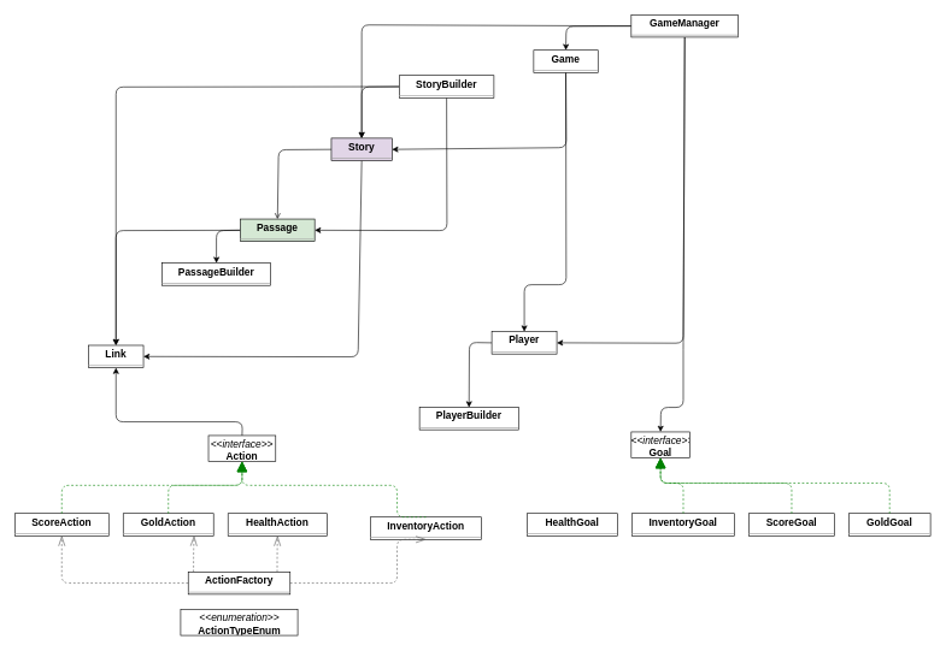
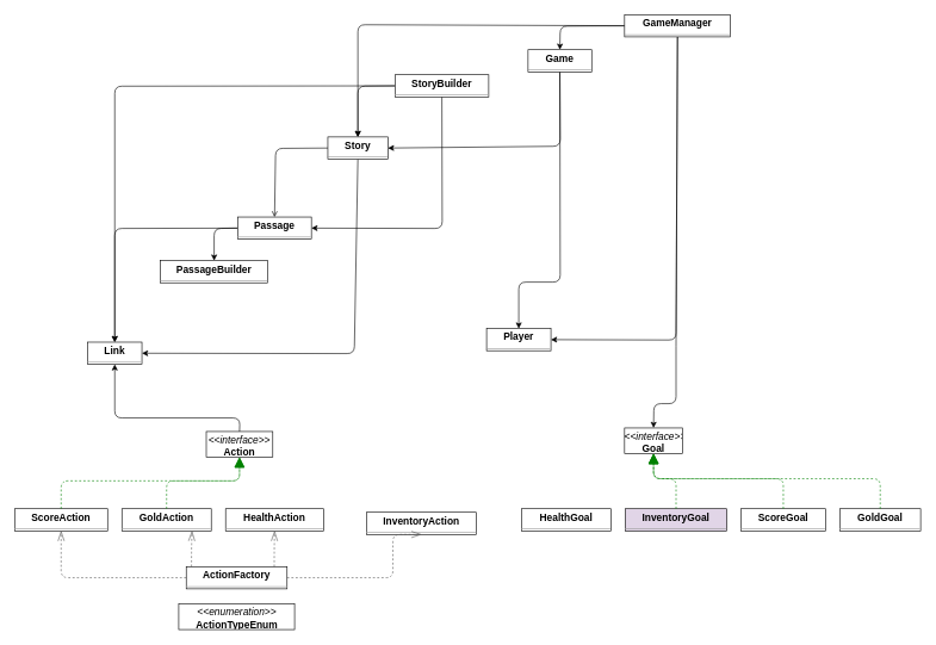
  <mxCell id="0" />
  <mxCell id="1" parent="0" />
  <mxCell id="2" style="edgeStyle=none;html=1;exitX=0.5;exitY=0;exitDx=0;exitDy=0;entryX=0.5;entryY=1;entryDx=0;entryDy=0;" edge="1" parent="1" source="3" target="21"><mxGeometry relative="1" as="geometry"><Array as="points"><mxPoint x="335" y="584" /><mxPoint x="160" y="584" /></Array></mxGeometry></mxCell>
  <mxCell id="3" value="&lt;p style=&quot;margin:0px;margin-top:4px;text-align:center;&quot;&gt;&lt;i&gt;&amp;lt;&amp;lt;interface&amp;gt;&amp;gt;&lt;/i&gt;&lt;br/&gt;&lt;b&gt;Action&lt;/b&gt;&lt;/p&gt;&lt;hr size=&quot;1&quot;/&gt;" style="verticalAlign=top;align=left;overflow=fill;fontSize=14;fontFamily=Helvetica;html=1;rounded=0;shadow=0;comic=0;labelBackgroundColor=none;strokeWidth=1;" parent="1" vertex="1"><mxGeometry x="288" y="603" width="93" height="36" as="geometry" /></mxCell>
  <mxCell id="4" value="&lt;p style=&quot;margin:0px;margin-top:4px;text-align:center;&quot;&gt;&lt;b&gt;ActionFactory&lt;/b&gt;&lt;/p&gt;&lt;hr size=&quot;1&quot;/&gt;" style="verticalAlign=top;align=left;overflow=fill;fontSize=14;fontFamily=Helvetica;html=1;rounded=0;shadow=0;comic=0;labelBackgroundColor=none;strokeWidth=1;" parent="1" vertex="1"><mxGeometry x="260" y="792" width="141" height="31" as="geometry" /></mxCell>
  <mxCell id="5" value="&lt;p style=&quot;margin:0px;margin-top:4px;text-align:center;&quot;&gt;&lt;i&gt;&amp;lt;&amp;lt;enumeration&amp;gt;&amp;gt;&lt;/i&gt;&lt;br/&gt;&lt;b&gt;ActionTypeEnum&lt;/b&gt;&lt;/p&gt;&lt;hr size=&quot;1&quot;/&gt;" style="verticalAlign=top;align=left;overflow=fill;fontSize=14;fontFamily=Helvetica;html=1;rounded=0;shadow=0;comic=0;labelBackgroundColor=none;strokeWidth=1;" parent="1" vertex="1"><mxGeometry x="249.5" y="844" width="162" height="36" as="geometry" /></mxCell>
  <mxCell id="6" style="edgeStyle=none;html=1;exitX=0.5;exitY=1;exitDx=0;exitDy=0;entryX=0.5;entryY=0;entryDx=0;entryDy=0;" edge="1" parent="1" source="8" target="27"><mxGeometry relative="1" as="geometry"><Array as="points"><mxPoint x="783" y="394" /><mxPoint x="725" y="394" /></Array></mxGeometry></mxCell>
  <mxCell id="7" style="edgeStyle=none;html=1;exitX=0.5;exitY=1;exitDx=0;exitDy=0;entryX=1;entryY=0.5;entryDx=0;entryDy=0;" edge="1" parent="1" source="8" target="33"><mxGeometry relative="1" as="geometry"><Array as="points"><mxPoint x="783" y="204" /></Array></mxGeometry></mxCell>
  <mxCell id="8" value="&lt;p style=&quot;margin:0px;margin-top:4px;text-align:center;&quot;&gt;&lt;b&gt;Game&lt;/b&gt;&lt;/p&gt;&lt;hr size=&quot;1&quot;/&gt;" style="verticalAlign=top;align=left;overflow=fill;fontSize=14;fontFamily=Helvetica;html=1;rounded=0;shadow=0;comic=0;labelBackgroundColor=none;strokeWidth=1;" parent="1" vertex="1"><mxGeometry x="738" y="69" width="89" height="31" as="geometry" /></mxCell>
  <mxCell id="9" style="edgeStyle=none;html=1;exitX=0.5;exitY=1;exitDx=0;exitDy=0;entryX=0.5;entryY=0;entryDx=0;entryDy=0;" edge="1" parent="1" source="13" target="14"><mxGeometry relative="1" as="geometry"><Array as="points"><mxPoint x="945" y="474" /><mxPoint x="945" y="564" /><mxPoint x="914" y="564" /></Array></mxGeometry></mxCell>
  <mxCell id="10" style="edgeStyle=none;html=1;exitX=0.5;exitY=1;exitDx=0;exitDy=0;entryX=1;entryY=0.5;entryDx=0;entryDy=0;" edge="1" parent="1" source="13" target="27"><mxGeometry relative="1" as="geometry"><Array as="points"><mxPoint x="945" y="475" /></Array></mxGeometry></mxCell>
  <mxCell id="11" style="edgeStyle=none;html=1;exitX=0;exitY=0.5;exitDx=0;exitDy=0;entryX=0.5;entryY=0;entryDx=0;entryDy=0;" edge="1" parent="1" source="13" target="33"><mxGeometry relative="1" as="geometry"><Array as="points"><mxPoint x="500" y="34" /></Array></mxGeometry></mxCell>
  <mxCell id="12" style="edgeStyle=none;html=1;exitX=0;exitY=0.5;exitDx=0;exitDy=0;entryX=0.5;entryY=0;entryDx=0;entryDy=0;" edge="1" parent="1" source="13" target="8"><mxGeometry relative="1" as="geometry"><Array as="points"><mxPoint x="783" y="36" /></Array></mxGeometry></mxCell>
  <mxCell id="13" value="&lt;p style=&quot;margin:0px;margin-top:4px;text-align:center;&quot;&gt;&lt;b&gt;GameManager&lt;/b&gt;&lt;/p&gt;&lt;hr size=&quot;1&quot;/&gt;" style="verticalAlign=top;align=left;overflow=fill;fontSize=14;fontFamily=Helvetica;html=1;rounded=0;shadow=0;comic=0;labelBackgroundColor=none;strokeWidth=1;" parent="1" vertex="1"><mxGeometry x="873" y="20" width="148" height="31" as="geometry" /></mxCell>
  <mxCell id="14" value="&lt;p style=&quot;margin:0px;margin-top:4px;text-align:center;&quot;&gt;&lt;i&gt;&amp;lt;&amp;lt;interface&amp;gt;&amp;gt;&lt;/i&gt;&lt;br/&gt;&lt;b&gt;Goal&lt;/b&gt;&lt;/p&gt;&lt;hr size=&quot;1&quot;/&gt;" style="verticalAlign=top;align=left;overflow=fill;fontSize=14;fontFamily=Helvetica;html=1;rounded=0;shadow=0;comic=0;labelBackgroundColor=none;strokeWidth=1;" parent="1" vertex="1"><mxGeometry x="873" y="598" width="81" height="36" as="geometry" /></mxCell>
  <mxCell id="15" value="&lt;p style=&quot;margin:0px;margin-top:4px;text-align:center;&quot;&gt;&lt;b&gt;GoldAction&lt;/b&gt;&lt;/p&gt;&lt;hr size=&quot;1&quot;/&gt;" style="verticalAlign=top;align=left;overflow=fill;fontSize=14;fontFamily=Helvetica;html=1;rounded=0;shadow=0;comic=0;labelBackgroundColor=none;strokeWidth=1;" parent="1" vertex="1"><mxGeometry x="170" y="711" width="125" height="31" as="geometry" /></mxCell>
  <mxCell id="16" value="&lt;p style=&quot;margin:0px;margin-top:4px;text-align:center;&quot;&gt;&lt;b&gt;GoldGoal&lt;/b&gt;&lt;/p&gt;&lt;hr size=&quot;1&quot;/&gt;" style="verticalAlign=top;align=left;overflow=fill;fontSize=14;fontFamily=Helvetica;html=1;rounded=0;shadow=0;comic=0;labelBackgroundColor=none;strokeWidth=1;" parent="1" vertex="1"><mxGeometry x="1174" y="711" width="113" height="31" as="geometry" /></mxCell>
  <mxCell id="17" value="&lt;p style=&quot;margin:0px;margin-top:4px;text-align:center;&quot;&gt;&lt;b&gt;HealthAction&lt;/b&gt;&lt;/p&gt;&lt;hr size=&quot;1&quot;/&gt;" style="verticalAlign=top;align=left;overflow=fill;fontSize=14;fontFamily=Helvetica;html=1;rounded=0;shadow=0;comic=0;labelBackgroundColor=none;strokeWidth=1;" parent="1" vertex="1"><mxGeometry x="315" y="711" width="137" height="31" as="geometry" /></mxCell>
  <mxCell id="18" value="&lt;p style=&quot;margin:0px;margin-top:4px;text-align:center;&quot;&gt;&lt;b&gt;HealthGoal&lt;/b&gt;&lt;/p&gt;&lt;hr size=&quot;1&quot;/&gt;" style="verticalAlign=top;align=left;overflow=fill;fontSize=14;fontFamily=Helvetica;html=1;rounded=0;shadow=0;comic=0;labelBackgroundColor=none;strokeWidth=1;" parent="1" vertex="1"><mxGeometry x="729" y="711" width="125" height="31" as="geometry" /></mxCell>
  <mxCell id="19" value="&lt;p style=&quot;margin:0px;margin-top:4px;text-align:center;&quot;&gt;&lt;b&gt;InventoryAction&lt;/b&gt;&lt;/p&gt;&lt;hr size=&quot;1&quot;/&gt;" style="verticalAlign=top;align=left;overflow=fill;fontSize=14;fontFamily=Helvetica;html=1;rounded=0;shadow=0;comic=0;labelBackgroundColor=none;strokeWidth=1;" parent="1" vertex="1"><mxGeometry x="512" y="716" width="154" height="31" as="geometry" /></mxCell>
- <mxCell id="20" value="&lt;p style=&quot;margin:0px;margin-top:4px;text-align:center;&quot;&gt;&lt;b&gt;InventoryGoal&lt;/b&gt;&lt;/p&gt;&lt;hr size=&quot;1&quot;/&gt;" style="verticalAlign=top;align=left;overflow=fill;fontSize=14;fontFamily=Helvetica;html=1;rounded=0;shadow=0;comic=0;labelBackgroundColor=none;strokeWidth=1;" parent="1" vertex="1"><mxGeometry x="874" y="711" width="142" height="31" as="geometry" /></mxCell>
+ <mxCell id="20" value="&lt;p style=&quot;margin:0px;margin-top:4px;text-align:center;&quot;&gt;&lt;b&gt;InventoryGoal&lt;/b&gt;&lt;/p&gt;&lt;hr size=&quot;1&quot;/&gt;" style="verticalAlign=top;align=left;overflow=fill;fontSize=14;fontFamily=Helvetica;html=1;rounded=0;shadow=0;comic=0;labelBackgroundColor=none;strokeWidth=1;fillColor=#e1d5e7;" parent="1" vertex="1"><mxGeometry x="874" y="711" width="142" height="31" as="geometry" /></mxCell>
  <mxCell id="21" value="&lt;p style=&quot;margin:0px;margin-top:4px;text-align:center;&quot;&gt;&lt;b&gt;Link&lt;/b&gt;&lt;/p&gt;&lt;hr size=&quot;1&quot;/&gt;" style="verticalAlign=top;align=left;overflow=fill;fontSize=14;fontFamily=Helvetica;html=1;rounded=0;shadow=0;comic=0;labelBackgroundColor=none;strokeWidth=1;" parent="1" vertex="1"><mxGeometry x="122" y="478" width="76" height="31" as="geometry" /></mxCell>
  <mxCell id="22" style="edgeStyle=none;html=1;exitX=0;exitY=0.5;exitDx=0;exitDy=0;entryX=0.5;entryY=0;entryDx=0;entryDy=0;" edge="1" parent="1" source="24" target="21"><mxGeometry relative="1" as="geometry"><Array as="points"><mxPoint x="160" y="319" /></Array></mxGeometry></mxCell>
  <mxCell id="23" style="edgeStyle=none;html=1;exitX=0;exitY=0.5;exitDx=0;exitDy=0;entryX=0.5;entryY=0;entryDx=0;entryDy=0;" edge="1" parent="1" source="24" target="25"><mxGeometry relative="1" as="geometry"><Array as="points"><mxPoint x="299" y="319" /></Array></mxGeometry></mxCell>
- <mxCell id="24" value="&lt;p style=&quot;margin:0px;margin-top:4px;text-align:center;&quot;&gt;&lt;b&gt;Passage&lt;/b&gt;&lt;/p&gt;&lt;hr size=&quot;1&quot;/&gt;" style="verticalAlign=top;align=left;overflow=fill;fontSize=14;fontFamily=Helvetica;html=1;rounded=0;shadow=0;comic=0;labelBackgroundColor=none;strokeWidth=1;fillColor=#d5e8d4;" parent="1" vertex="1"><mxGeometry x="332" y="303" width="103" height="31" as="geometry" /></mxCell>
+ <mxCell id="24" value="&lt;p style=&quot;margin:0px;margin-top:4px;text-align:center;&quot;&gt;&lt;b&gt;Passage&lt;/b&gt;&lt;/p&gt;&lt;hr size=&quot;1&quot;/&gt;" style="verticalAlign=top;align=left;overflow=fill;fontSize=14;fontFamily=Helvetica;html=1;rounded=0;shadow=0;comic=0;labelBackgroundColor=none;strokeWidth=1;" parent="1" vertex="1"><mxGeometry x="332" y="303" width="103" height="31" as="geometry" /></mxCell>
  <mxCell id="25" value="&lt;p style=&quot;margin:0px;margin-top:4px;text-align:center;&quot;&gt;&lt;b&gt;PassageBuilder&lt;/b&gt;&lt;/p&gt;&lt;hr size=&quot;1&quot;/&gt;" style="verticalAlign=top;align=left;overflow=fill;fontSize=14;fontFamily=Helvetica;html=1;rounded=0;shadow=0;comic=0;labelBackgroundColor=none;strokeWidth=1;" parent="1" vertex="1"><mxGeometry x="224" y="364" width="150" height="31" as="geometry" /></mxCell>
- <mxCell id="26" style="edgeStyle=none;html=1;exitX=0;exitY=0.5;exitDx=0;exitDy=0;entryX=0.5;entryY=0;entryDx=0;entryDy=0;" edge="1" parent="1" source="27" target="28"><mxGeometry relative="1" as="geometry"><Array as="points"><mxPoint x="649" y="474" /></Array></mxGeometry></mxCell>
  <mxCell id="27" value="&lt;p style=&quot;margin:0px;margin-top:4px;text-align:center;&quot;&gt;&lt;b&gt;Player&lt;/b&gt;&lt;/p&gt;&lt;hr size=&quot;1&quot;/&gt;" style="verticalAlign=top;align=left;overflow=fill;fontSize=14;fontFamily=Helvetica;html=1;rounded=0;shadow=0;comic=0;labelBackgroundColor=none;strokeWidth=1;" parent="1" vertex="1"><mxGeometry x="680" y="459" width="90" height="31" as="geometry" /></mxCell>
- <mxCell id="28" value="&lt;p style=&quot;margin:0px;margin-top:4px;text-align:center;&quot;&gt;&lt;b&gt;PlayerBuilder&lt;/b&gt;&lt;/p&gt;&lt;hr size=&quot;1&quot;/&gt;" style="verticalAlign=top;align=left;overflow=fill;fontSize=14;fontFamily=Helvetica;html=1;rounded=0;shadow=0;comic=0;labelBackgroundColor=none;strokeWidth=1;" parent="1" vertex="1"><mxGeometry x="580" y="564" width="137" height="31" as="geometry" /></mxCell>
  <mxCell id="29" value="&lt;p style=&quot;margin:0px;margin-top:4px;text-align:center;&quot;&gt;&lt;b&gt;ScoreAction&lt;/b&gt;&lt;/p&gt;&lt;hr size=&quot;1&quot;/&gt;" style="verticalAlign=top;align=left;overflow=fill;fontSize=14;fontFamily=Helvetica;html=1;rounded=0;shadow=0;comic=0;labelBackgroundColor=none;strokeWidth=1;" parent="1" vertex="1"><mxGeometry x="20" y="711" width="130" height="31" as="geometry" /></mxCell>
  <mxCell id="30" value="&lt;p style=&quot;margin:0px;margin-top:4px;text-align:center;&quot;&gt;&lt;b&gt;ScoreGoal&lt;/b&gt;&lt;/p&gt;&lt;hr size=&quot;1&quot;/&gt;" style="verticalAlign=top;align=left;overflow=fill;fontSize=14;fontFamily=Helvetica;html=1;rounded=0;shadow=0;comic=0;labelBackgroundColor=none;strokeWidth=1;" parent="1" vertex="1"><mxGeometry x="1036" y="711" width="118" height="31" as="geometry" /></mxCell>
  <mxCell id="31" style="edgeStyle=none;html=1;exitX=0.5;exitY=1;exitDx=0;exitDy=0;entryX=1;entryY=0.5;entryDx=0;entryDy=0;" edge="1" parent="1" source="33" target="21"><mxGeometry relative="1" as="geometry"><Array as="points"><mxPoint x="495" y="494" /></Array></mxGeometry></mxCell>
  <mxCell id="32" style="edgeStyle=none;html=1;exitX=0;exitY=0.5;exitDx=0;exitDy=0;entryX=0.5;entryY=0;entryDx=0;entryDy=0;endArrow=open;" edge="1" parent="1" source="33" target="24"><mxGeometry relative="1" as="geometry"><Array as="points"><mxPoint x="385" y="207" /></Array></mxGeometry></mxCell>
- <mxCell id="33" value="&lt;p style=&quot;margin:0px;margin-top:4px;text-align:center;&quot;&gt;&lt;b&gt;Story&lt;/b&gt;&lt;/p&gt;&lt;hr size=&quot;1&quot;/&gt;" style="verticalAlign=top;align=left;overflow=fill;fontSize=14;fontFamily=Helvetica;html=1;rounded=0;shadow=0;comic=0;labelBackgroundColor=none;strokeWidth=1;fillColor=#e1d5e7;" parent="1" vertex="1"><mxGeometry x="458" y="191" width="84" height="31" as="geometry" /></mxCell>
+ <mxCell id="33" value="&lt;p style=&quot;margin:0px;margin-top:4px;text-align:center;&quot;&gt;&lt;b&gt;Story&lt;/b&gt;&lt;/p&gt;&lt;hr size=&quot;1&quot;/&gt;" style="verticalAlign=top;align=left;overflow=fill;fontSize=14;fontFamily=Helvetica;html=1;rounded=0;shadow=0;comic=0;labelBackgroundColor=none;strokeWidth=1;" parent="1" vertex="1"><mxGeometry x="458" y="191" width="84" height="31" as="geometry" /></mxCell>
  <mxCell id="34" style="edgeStyle=none;html=1;exitX=0;exitY=0.5;exitDx=0;exitDy=0;entryX=0.5;entryY=0;entryDx=0;entryDy=0;" edge="1" parent="1" source="37" target="21"><mxGeometry relative="1" as="geometry"><Array as="points"><mxPoint x="160" y="120" /></Array></mxGeometry></mxCell>
  <mxCell id="35" style="edgeStyle=none;html=1;exitX=0;exitY=0.5;exitDx=0;exitDy=0;entryX=0.5;entryY=0;entryDx=0;entryDy=0;" edge="1" parent="1" source="37" target="33"><mxGeometry relative="1" as="geometry"><Array as="points"><mxPoint x="500" y="120" /></Array></mxGeometry></mxCell>
  <mxCell id="36" style="edgeStyle=none;html=1;exitX=0.5;exitY=1;exitDx=0;exitDy=0;entryX=1;entryY=0.5;entryDx=0;entryDy=0;" edge="1" parent="1" source="37" target="24"><mxGeometry relative="1" as="geometry"><Array as="points"><mxPoint x="618" y="319" /></Array></mxGeometry></mxCell>
  <mxCell id="37" value="&lt;p style=&quot;margin:0px;margin-top:4px;text-align:center;&quot;&gt;&lt;b&gt;StoryBuilder&lt;/b&gt;&lt;/p&gt;&lt;hr size=&quot;1&quot;/&gt;" style="verticalAlign=top;align=left;overflow=fill;fontSize=14;fontFamily=Helvetica;html=1;rounded=0;shadow=0;comic=0;labelBackgroundColor=none;strokeWidth=1;" parent="1" vertex="1"><mxGeometry x="552" y="104" width="131" height="31" as="geometry" /></mxCell>
  <mxCell id="38" value="" style="html=1;rounded=1;edgeStyle=orthogonalEdgeStyle;dashed=1;startArrow=none;endArrow=openThin;endSize=12;strokeColor=#595959;exitX=0.053;exitY=0.001;exitDx=0;exitDy=0;entryX=0.785;entryY=1.001;entryDx=0;entryDy=0;" parent="1" source="4" target="15" edge="1"><mxGeometry width="50" height="50" relative="1" as="geometry"><Array as="points" /></mxGeometry></mxCell>
  <mxCell id="39" value="" style="html=1;rounded=1;edgeStyle=orthogonalEdgeStyle;dashed=1;startArrow=none;endArrow=openThin;endSize=12;strokeColor=#595959;exitX=0.872;exitY=0.001;exitDx=0;exitDy=0;entryX=0.500;entryY=1.001;entryDx=0;entryDy=0;" parent="1" source="4" target="17" edge="1"><mxGeometry width="50" height="50" relative="1" as="geometry"><Array as="points" /></mxGeometry></mxCell>
  <mxCell id="40" value="" style="html=1;rounded=1;edgeStyle=orthogonalEdgeStyle;dashed=1;startArrow=none;endArrow=openThin;endSize=12;strokeColor=#595959;exitX=1.000;exitY=0.500;exitDx=0;exitDy=0;entryX=0.500;entryY=1.001;entryDx=0;entryDy=0;" parent="1" source="4" target="19" edge="1"><mxGeometry width="50" height="50" relative="1" as="geometry"><Array as="points"><mxPoint x="549" y="807" /></Array></mxGeometry></mxCell>
  <mxCell id="41" value="" style="html=1;rounded=1;edgeStyle=orthogonalEdgeStyle;dashed=1;startArrow=none;endArrow=openThin;endSize=12;strokeColor=#595959;exitX=0.000;exitY=0.500;exitDx=0;exitDy=0;entryX=0.500;entryY=1.001;entryDx=0;entryDy=0;" parent="1" source="4" target="29" edge="1"><mxGeometry width="50" height="50" relative="1" as="geometry"><Array as="points"><mxPoint x="85" y="807" /></Array></mxGeometry></mxCell>
  <mxCell id="42" value="" style="html=1;rounded=1;edgeStyle=orthogonalEdgeStyle;dashed=1;startArrow=none;endArrow=block;endSize=12;strokeColor=#008200;exitX=0.500;exitY=0.001;exitDx=0;exitDy=0;entryX=0.500;entryY=1.001;entryDx=0;entryDy=0;" parent="1" source="15" target="3" edge="1"><mxGeometry width="50" height="50" relative="1" as="geometry"><Array as="points"><mxPoint x="232" y="672" /><mxPoint x="334" y="672" /></Array></mxGeometry></mxCell>
  <mxCell id="43" value="" style="html=1;rounded=1;edgeStyle=orthogonalEdgeStyle;dashed=1;startArrow=none;endArrow=block;endSize=12;strokeColor=#008200;exitX=0.500;exitY=0.001;exitDx=0;exitDy=0;entryX=0.500;entryY=1.001;entryDx=0;entryDy=0;" parent="1" source="16" target="14" edge="1"><mxGeometry width="50" height="50" relative="1" as="geometry"><Array as="points"><mxPoint x="1230" y="669" /><mxPoint x="913" y="669" /></Array></mxGeometry></mxCell>
- <mxCell id="44" value="" style="html=1;rounded=1;edgeStyle=orthogonalEdgeStyle;dashed=1;startArrow=none;endArrow=block;endSize=12;strokeColor=#008200;exitX=0.500;exitY=0.001;exitDx=0;exitDy=0;entryX=0.500;entryY=1.001;entryDx=0;entryDy=0;" parent="1" source="19" target="3" edge="1"><mxGeometry width="50" height="50" relative="1" as="geometry"><Array as="points"><mxPoint x="549" y="672" /><mxPoint x="334" y="672" /></Array></mxGeometry></mxCell>
  <mxCell id="45" value="" style="html=1;rounded=1;edgeStyle=orthogonalEdgeStyle;dashed=1;startArrow=none;endArrow=block;endSize=12;strokeColor=#008200;exitX=0.500;exitY=0.001;exitDx=0;exitDy=0;entryX=0.500;entryY=1.001;entryDx=0;entryDy=0;" parent="1" source="20" target="14" edge="1"><mxGeometry width="50" height="50" relative="1" as="geometry"><Array as="points"><mxPoint x="945" y="669" /><mxPoint x="913" y="669" /></Array></mxGeometry></mxCell>
  <mxCell id="46" value="" style="html=1;rounded=1;edgeStyle=orthogonalEdgeStyle;dashed=1;startArrow=none;endArrow=block;endSize=12;strokeColor=#008200;exitX=0.500;exitY=0.001;exitDx=0;exitDy=0;entryX=0.500;entryY=1.001;entryDx=0;entryDy=0;" parent="1" source="29" target="3" edge="1"><mxGeometry width="50" height="50" relative="1" as="geometry"><Array as="points"><mxPoint x="85" y="672" /><mxPoint x="334" y="672" /></Array></mxGeometry></mxCell>
  <mxCell id="47" value="" style="html=1;rounded=1;edgeStyle=orthogonalEdgeStyle;dashed=1;startArrow=none;endArrow=block;endSize=12;strokeColor=#008200;exitX=0.500;exitY=0.001;exitDx=0;exitDy=0;entryX=0.500;entryY=1.001;entryDx=0;entryDy=0;" parent="1" source="30" target="14" edge="1"><mxGeometry width="50" height="50" relative="1" as="geometry"><Array as="points"><mxPoint x="1095" y="669" /><mxPoint x="913" y="669" /></Array></mxGeometry></mxCell>
